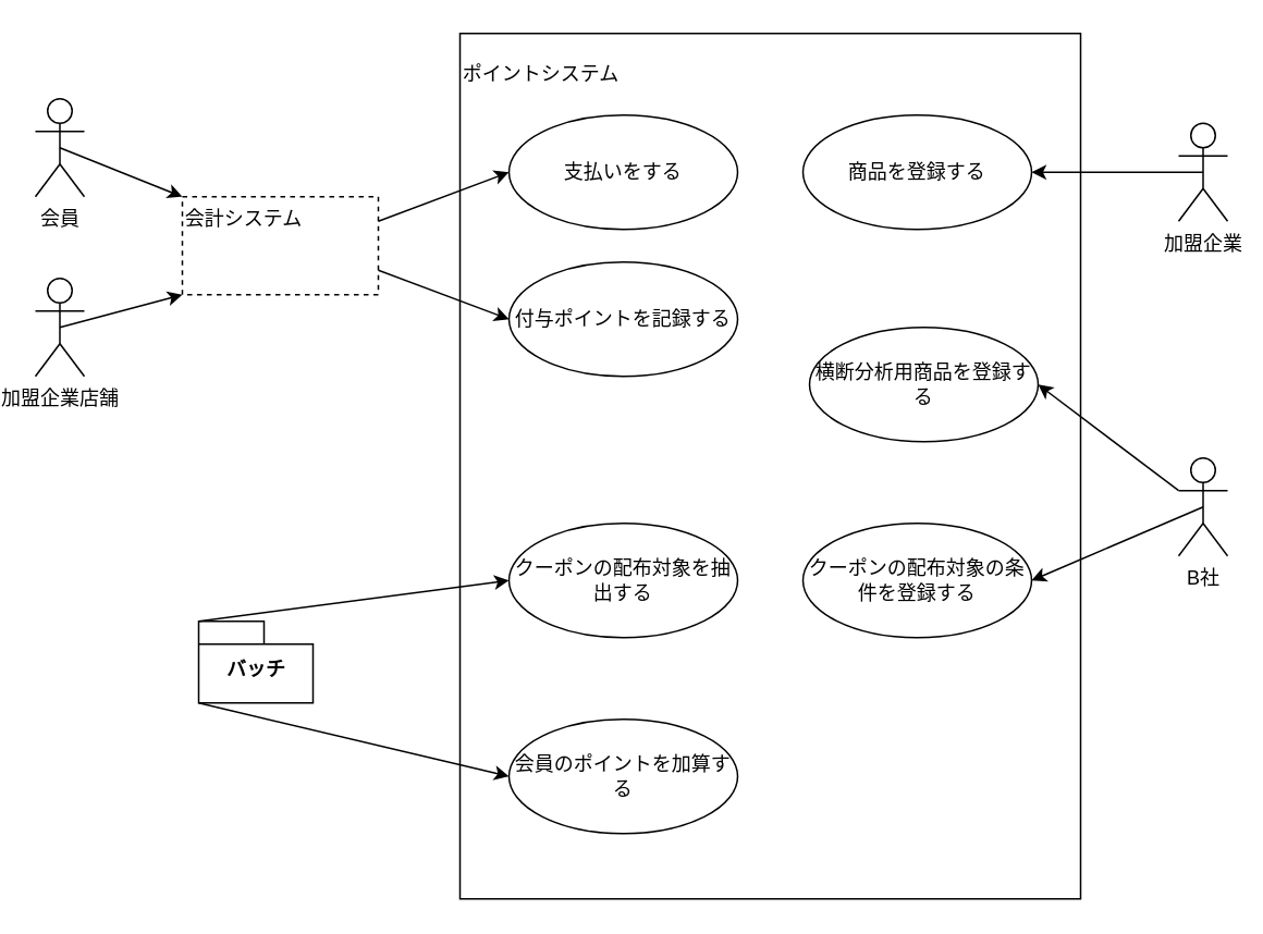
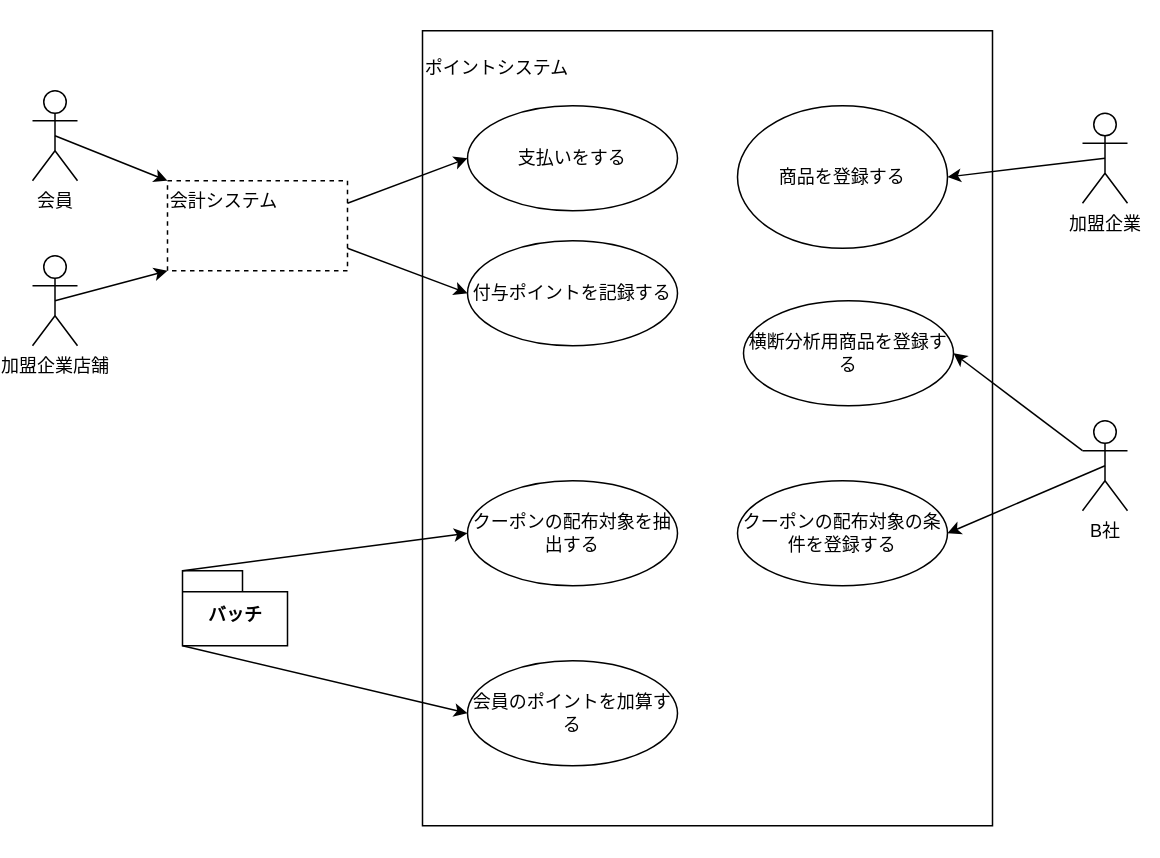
  <mxCell id="0" />
  <mxCell id="1" parent="0" />
  <mxCell id="2" value="&lt;p style=&quot;line-height: 100%;&quot;&gt;ポイントシステム&lt;/p&gt;" style="rounded=0;whiteSpace=wrap;html=1;horizontal=1;align=left;verticalAlign=top;" vertex="1" parent="1"><mxGeometry x="280" y="20" width="380" height="530" as="geometry" /></mxCell>
  <mxCell id="3" value="会員" style="shape=umlActor;verticalLabelPosition=bottom;verticalAlign=top;html=1;" vertex="1" parent="1"><mxGeometry x="20" y="60" width="30" height="60" as="geometry" /></mxCell>
  <mxCell id="4" value="B社" style="shape=umlActor;verticalLabelPosition=bottom;verticalAlign=top;html=1;" vertex="1" parent="1"><mxGeometry x="720" y="280" width="30" height="60" as="geometry" /></mxCell>
  <mxCell id="5" value="加盟企業" style="shape=umlActor;verticalLabelPosition=bottom;verticalAlign=top;html=1;" vertex="1" parent="1"><mxGeometry x="720" y="75" width="30" height="60" as="geometry" /></mxCell>
  <mxCell id="6" value="支払いをする" style="ellipse;whiteSpace=wrap;html=1;" vertex="1" parent="1"><mxGeometry x="310" y="70" width="140" height="70" as="geometry" /></mxCell>
  <mxCell id="7" value="バッチ" style="shape=folder;fontStyle=1;spacingTop=10;tabWidth=40;tabHeight=14;tabPosition=left;html=1;" vertex="1" parent="1"><mxGeometry x="120" y="380" width="70" height="50" as="geometry" /></mxCell>
  <mxCell id="8" value="付与ポイントを記録する" style="ellipse;whiteSpace=wrap;html=1;" vertex="1" parent="1"><mxGeometry x="310" y="160" width="140" height="70" as="geometry" /></mxCell>
  <mxCell id="9" value="加盟企業店舗" style="shape=umlActor;verticalLabelPosition=bottom;verticalAlign=top;html=1;" vertex="1" parent="1"><mxGeometry x="20" y="170" width="30" height="60" as="geometry" /></mxCell>
  <mxCell id="10" value="" style="endArrow=classic;html=1;exitX=0.5;exitY=0.5;exitDx=0;exitDy=0;exitPerimeter=0;entryX=0;entryY=0;entryDx=0;entryDy=0;" edge="1" parent="1" source="3" target="14"><mxGeometry width="50" height="50" relative="1" as="geometry"><mxPoint x="220" y="80" as="sourcePoint" /><mxPoint x="120" y="40" as="targetPoint" /></mxGeometry></mxCell>
  <mxCell id="11" value="" style="endArrow=classic;html=1;exitX=0.5;exitY=0.5;exitDx=0;exitDy=0;exitPerimeter=0;entryX=0;entryY=1;entryDx=0;entryDy=0;" edge="1" parent="1" source="9" target="14"><mxGeometry width="50" height="50" relative="1" as="geometry"><mxPoint x="730" y="200" as="sourcePoint" /><mxPoint x="110" y="160" as="targetPoint" /></mxGeometry></mxCell>
- <mxCell id="12" value="商品を登録する" style="ellipse;whiteSpace=wrap;html=1;" vertex="1" parent="1"><mxGeometry x="490" y="70" width="140" height="70" as="geometry" /></mxCell>
+ <mxCell id="12" value="商品を登録する" style="ellipse;whiteSpace=wrap;html=1;" vertex="1" parent="1"><mxGeometry x="490" y="70" width="140" height="95" as="geometry" /></mxCell>
  <mxCell id="13" value="" style="endArrow=classic;html=1;exitX=0.5;exitY=0.5;exitDx=0;exitDy=0;exitPerimeter=0;entryX=1;entryY=0.5;entryDx=0;entryDy=0;" edge="1" parent="1" target="12" source="5"><mxGeometry width="50" height="50" relative="1" as="geometry"><mxPoint x="725" y="255" as="sourcePoint" /><mxPoint x="885" y="350" as="targetPoint" /></mxGeometry></mxCell>
  <mxCell id="14" value="会計システム" style="rounded=0;whiteSpace=wrap;html=1;verticalAlign=top;align=left;dashed=1;" vertex="1" parent="1"><mxGeometry x="110" y="120" width="120" height="60" as="geometry" /></mxCell>
  <mxCell id="15" value="" style="endArrow=classic;html=1;exitX=1;exitY=0.25;exitDx=0;exitDy=0;entryX=0;entryY=0.5;entryDx=0;entryDy=0;" edge="1" parent="1" source="14" target="6"><mxGeometry width="50" height="50" relative="1" as="geometry"><mxPoint x="45" y="100" as="sourcePoint" /><mxPoint x="120" y="130" as="targetPoint" /></mxGeometry></mxCell>
  <mxCell id="16" value="" style="endArrow=classic;html=1;exitX=1;exitY=0.75;exitDx=0;exitDy=0;entryX=0;entryY=0.5;entryDx=0;entryDy=0;" edge="1" parent="1" source="14" target="8"><mxGeometry width="50" height="50" relative="1" as="geometry"><mxPoint x="240" y="145" as="sourcePoint" /><mxPoint x="320" y="115" as="targetPoint" /></mxGeometry></mxCell>
  <mxCell id="17" value="クーポンの配布対象の条件を登録する" style="ellipse;whiteSpace=wrap;html=1;" vertex="1" parent="1"><mxGeometry x="490" y="320" width="140" height="70" as="geometry" /></mxCell>
  <mxCell id="18" value="クーポンの配布対象を抽出する" style="ellipse;whiteSpace=wrap;html=1;" vertex="1" parent="1"><mxGeometry x="310" y="320" width="140" height="70" as="geometry" /></mxCell>
  <mxCell id="19" value="" style="endArrow=classic;html=1;exitX=0;exitY=0;exitDx=0;exitDy=0;exitPerimeter=0;entryX=0;entryY=0.5;entryDx=0;entryDy=0;" edge="1" parent="1" source="7" target="18"><mxGeometry width="50" height="50" relative="1" as="geometry"><mxPoint x="380" y="410" as="sourcePoint" /><mxPoint x="430" y="360" as="targetPoint" /></mxGeometry></mxCell>
  <mxCell id="20" value="" style="endArrow=classic;html=1;exitX=0.5;exitY=0.5;exitDx=0;exitDy=0;exitPerimeter=0;entryX=1;entryY=0.5;entryDx=0;entryDy=0;" edge="1" parent="1" source="4" target="17"><mxGeometry width="50" height="50" relative="1" as="geometry"><mxPoint x="710" y="520" as="sourcePoint" /><mxPoint x="644" y="475" as="targetPoint" /></mxGeometry></mxCell>
  <mxCell id="21" value="横断分析用商品を登録する" style="ellipse;whiteSpace=wrap;html=1;" vertex="1" parent="1"><mxGeometry x="494" y="200" width="140" height="70" as="geometry" /></mxCell>
  <mxCell id="22" value="" style="endArrow=classic;html=1;exitX=0;exitY=0.333;exitDx=0;exitDy=0;exitPerimeter=0;entryX=1;entryY=0.5;entryDx=0;entryDy=0;" edge="1" parent="1" source="4" target="21"><mxGeometry width="50" height="50" relative="1" as="geometry"><mxPoint x="745" y="320" as="sourcePoint" /><mxPoint x="640" y="365" as="targetPoint" /></mxGeometry></mxCell>
  <mxCell id="23" value="会員のポイントを加算する" style="ellipse;whiteSpace=wrap;html=1;" vertex="1" parent="1"><mxGeometry x="310" y="440" width="140" height="70" as="geometry" /></mxCell>
  <mxCell id="24" value="" style="endArrow=classic;html=1;exitX=0;exitY=0;exitDx=0;exitDy=50;exitPerimeter=0;entryX=0;entryY=0.5;entryDx=0;entryDy=0;" edge="1" parent="1" source="7" target="23"><mxGeometry width="50" height="50" relative="1" as="geometry"><mxPoint x="710" y="520" as="sourcePoint" /><mxPoint x="310" y="570" as="targetPoint" /></mxGeometry></mxCell>
